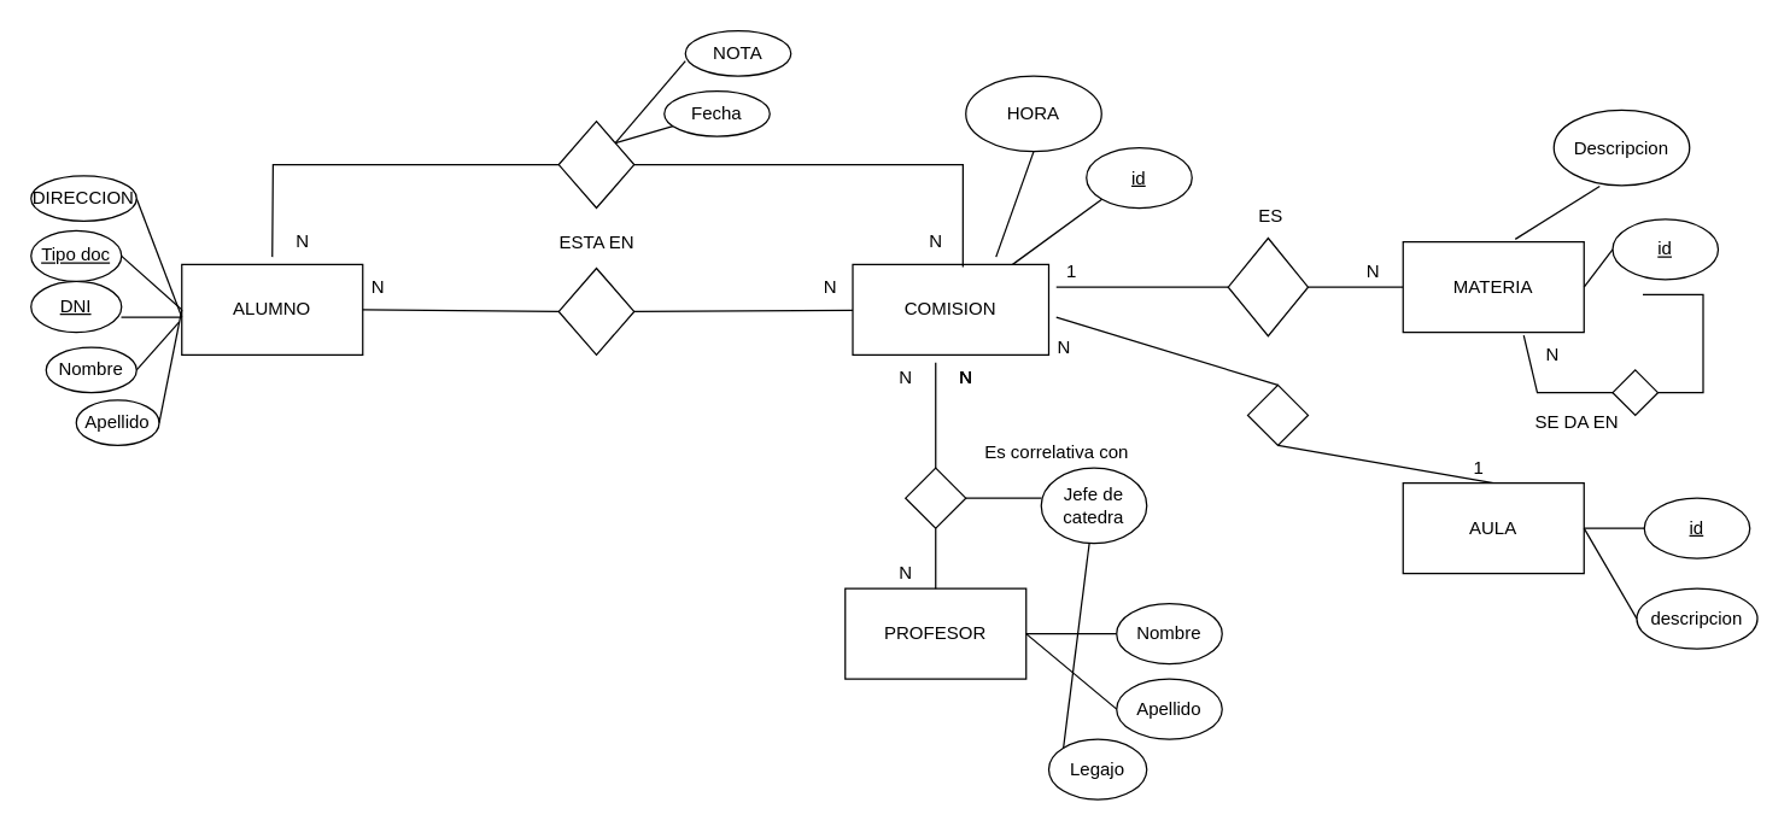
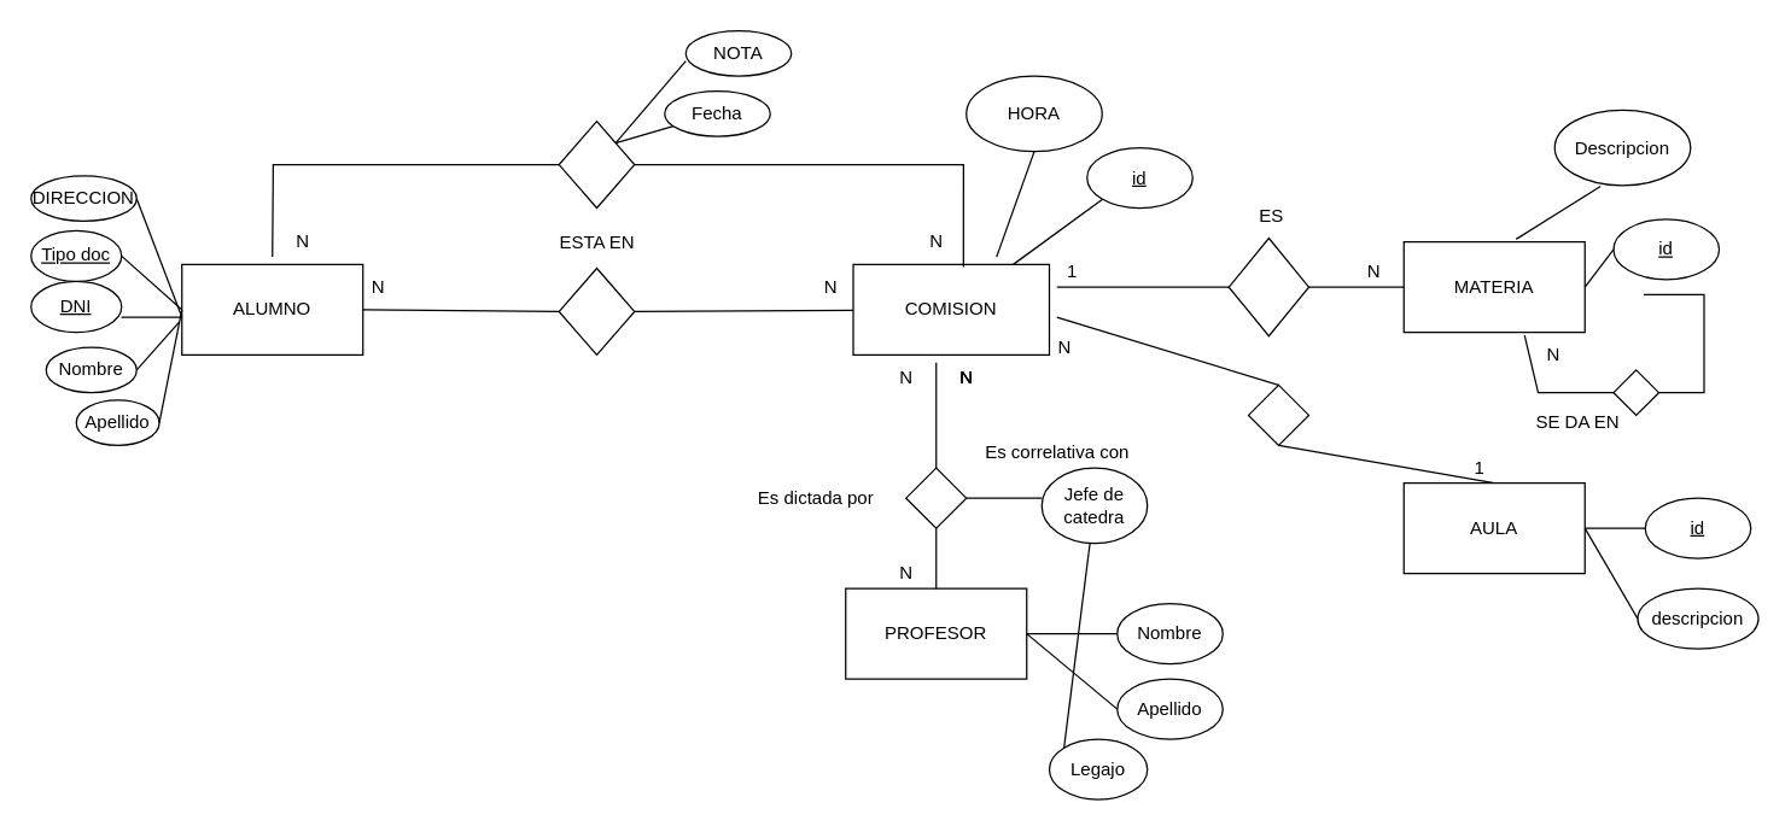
  <mxCell id="0" />
  <mxCell id="1" parent="0" />
  <mxCell id="2" value="COMISION" style="rounded=0;whiteSpace=wrap;html=1;" vertex="1" parent="1"><mxGeometry x="565" y="175" width="130" height="60" as="geometry" /></mxCell>
  <mxCell id="3" value="Es correlativa con" style="text;html=1;align=center;verticalAlign=middle;resizable=0;points=[];autosize=1;strokeColor=none;fillColor=none;" vertex="1" parent="1"><mxGeometry x="640" y="285" width="120" height="30" as="geometry" /></mxCell>
  <mxCell id="4" value="N" style="text;html=1;align=center;verticalAlign=middle;resizable=0;points=[];autosize=1;strokeColor=none;fillColor=none;" vertex="1" parent="1"><mxGeometry x="690" y="215" width="30" height="30" as="geometry" /></mxCell>
  <mxCell id="5" value="N" style="text;html=1;align=center;verticalAlign=middle;resizable=0;points=[];autosize=1;strokeColor=none;fillColor=none;" vertex="1" parent="1"><mxGeometry x="625" y="235" width="30" height="30" as="geometry" /></mxCell>
  <mxCell id="6" value="ALUMNO" style="rounded=0;whiteSpace=wrap;html=1;" vertex="1" parent="1"><mxGeometry x="120" y="175" width="120" height="60" as="geometry" /></mxCell>
  <mxCell id="7" value="PROFESOR" style="rounded=0;whiteSpace=wrap;html=1;" vertex="1" parent="1"><mxGeometry x="560" y="390" width="120" height="60" as="geometry" /></mxCell>
  <mxCell id="8" value="" style="rhombus;whiteSpace=wrap;html=1;" vertex="1" parent="1"><mxGeometry x="600" y="310" width="40" height="40" as="geometry" /></mxCell>
  <mxCell id="9" value="" style="endArrow=none;html=1;rounded=0;exitX=0.5;exitY=0;exitDx=0;exitDy=0;" edge="1" parent="1" source="8"><mxGeometry width="50" height="50" relative="1" as="geometry"><mxPoint x="570" y="290" as="sourcePoint" /><mxPoint x="620" y="240" as="targetPoint" /></mxGeometry></mxCell>
  <mxCell id="10" value="" style="endArrow=none;html=1;rounded=0;exitX=0.5;exitY=1;exitDx=0;exitDy=0;entryX=0.5;entryY=0;entryDx=0;entryDy=0;" edge="1" parent="1" source="8" target="7"><mxGeometry width="50" height="50" relative="1" as="geometry"><mxPoint x="615" y="390" as="sourcePoint" /><mxPoint x="665" y="340" as="targetPoint" /></mxGeometry></mxCell>
+ <mxCell id="11" value="Es dictada por" style="text;html=1;align=center;verticalAlign=middle;resizable=0;points=[];autosize=1;strokeColor=none;fillColor=none;" vertex="1" parent="1"><mxGeometry x="490" y="315" width="100" height="30" as="geometry" /></mxCell>
  <mxCell id="12" value="" style="rhombus;whiteSpace=wrap;html=1;" vertex="1" parent="1"><mxGeometry x="370" y="177.5" width="50" height="57.5" as="geometry" /></mxCell>
  <mxCell id="13" value="" style="endArrow=none;html=1;rounded=0;exitX=1;exitY=0.5;exitDx=0;exitDy=0;entryX=0;entryY=0.5;entryDx=0;entryDy=0;" edge="1" parent="1" source="6" target="12"><mxGeometry width="50" height="50" relative="1" as="geometry"><mxPoint x="590" y="360" as="sourcePoint" /><mxPoint x="640" y="310" as="targetPoint" /></mxGeometry></mxCell>
  <mxCell id="14" value="" style="endArrow=none;html=1;rounded=0;exitX=1;exitY=0.5;exitDx=0;exitDy=0;" edge="1" parent="1" source="12" target="2"><mxGeometry width="50" height="50" relative="1" as="geometry"><mxPoint x="590" y="360" as="sourcePoint" /><mxPoint x="640" y="310" as="targetPoint" /></mxGeometry></mxCell>
  <mxCell id="15" value="ESTA EN" style="text;html=1;align=center;verticalAlign=middle;resizable=0;points=[];autosize=1;strokeColor=none;fillColor=none;" vertex="1" parent="1"><mxGeometry x="360" y="146.25" width="70" height="30" as="geometry" /></mxCell>
  <mxCell id="16" value="N" style="text;html=1;align=center;verticalAlign=middle;resizable=0;points=[];autosize=1;strokeColor=none;fillColor=none;" vertex="1" parent="1"><mxGeometry x="235" y="175" width="30" height="30" as="geometry" /></mxCell>
  <mxCell id="17" value="N" style="text;html=1;align=center;verticalAlign=middle;resizable=0;points=[];autosize=1;strokeColor=none;fillColor=none;" vertex="1" parent="1"><mxGeometry x="535" y="175" width="30" height="30" as="geometry" /></mxCell>
  <mxCell id="18" value="N" style="text;html=1;align=center;verticalAlign=middle;resizable=0;points=[];autosize=1;strokeColor=none;fillColor=none;" vertex="1" parent="1"><mxGeometry x="585" y="235" width="30" height="30" as="geometry" /></mxCell>
  <mxCell id="19" value="N" style="text;html=1;align=center;verticalAlign=middle;resizable=0;points=[];autosize=1;strokeColor=none;fillColor=none;" vertex="1" parent="1"><mxGeometry x="585" y="365" width="30" height="30" as="geometry" /></mxCell>
  <mxCell id="20" style="edgeStyle=orthogonalEdgeStyle;rounded=0;orthogonalLoop=1;jettySize=auto;html=1;startArrow=none;startFill=0;strokeColor=default;endArrow=none;endFill=0;" edge="1" parent="1" source="22"><mxGeometry relative="1" as="geometry"><mxPoint x="180" y="170" as="targetPoint" /></mxGeometry></mxCell>
  <mxCell id="21" style="edgeStyle=orthogonalEdgeStyle;rounded=0;orthogonalLoop=1;jettySize=auto;html=1;strokeColor=default;endArrow=none;endFill=0;entryX=0.562;entryY=0.027;entryDx=0;entryDy=0;entryPerimeter=0;" edge="1" parent="1" source="22" target="2"><mxGeometry relative="1" as="geometry"><mxPoint x="630" y="180" as="targetPoint" /></mxGeometry></mxCell>
  <mxCell id="22" value="" style="rhombus;whiteSpace=wrap;html=1;" vertex="1" parent="1"><mxGeometry x="370" y="80" width="50" height="57.5" as="geometry" /></mxCell>
  <mxCell id="23" value="" style="endArrow=none;html=1;rounded=0;" edge="1" parent="1" source="24"><mxGeometry width="50" height="50" relative="1" as="geometry"><mxPoint x="870" y="190" as="sourcePoint" /><mxPoint x="700" y="190" as="targetPoint" /></mxGeometry></mxCell>
  <mxCell id="24" value="" style="rhombus;whiteSpace=wrap;html=1;" vertex="1" parent="1"><mxGeometry x="814" y="157.5" width="53" height="65" as="geometry" /></mxCell>
  <mxCell id="25" value="" style="endArrow=none;html=1;rounded=0;entryX=1;entryY=0.5;entryDx=0;entryDy=0;" edge="1" parent="1" target="24"><mxGeometry width="50" height="50" relative="1" as="geometry"><mxPoint x="930" y="190" as="sourcePoint" /><mxPoint x="650" y="310" as="targetPoint" /></mxGeometry></mxCell>
  <mxCell id="26" value="MATERIA" style="rounded=0;whiteSpace=wrap;html=1;" vertex="1" parent="1"><mxGeometry x="930" y="160" width="120" height="60" as="geometry" /></mxCell>
  <mxCell id="27" value="ES" style="text;html=1;align=center;verticalAlign=middle;resizable=0;points=[];autosize=1;strokeColor=none;fillColor=none;" vertex="1" parent="1"><mxGeometry x="822" y="127.5" width="40" height="30" as="geometry" /></mxCell>
  <mxCell id="28" value="Descripcion" style="ellipse;whiteSpace=wrap;html=1;" vertex="1" parent="1"><mxGeometry x="1030" y="72.5" width="90" height="50" as="geometry" /></mxCell>
  <mxCell id="29" value="" style="endArrow=none;html=1;rounded=0;entryX=0.338;entryY=1.012;entryDx=0;entryDy=0;entryPerimeter=0;exitX=0.62;exitY=-0.03;exitDx=0;exitDy=0;exitPerimeter=0;" edge="1" parent="1" source="26" target="28"><mxGeometry width="50" height="50" relative="1" as="geometry"><mxPoint x="600" y="360" as="sourcePoint" /><mxPoint x="650" y="310" as="targetPoint" /></mxGeometry></mxCell>
  <mxCell id="30" value="" style="endArrow=none;html=1;rounded=0;entryX=1;entryY=0.5;entryDx=0;entryDy=0;" edge="1" parent="1" target="8"><mxGeometry width="50" height="50" relative="1" as="geometry"><mxPoint x="690" y="330" as="sourcePoint" /><mxPoint x="650" y="310" as="targetPoint" /></mxGeometry></mxCell>
  <mxCell id="31" value="Jefe de catedra" style="ellipse;whiteSpace=wrap;html=1;" vertex="1" parent="1"><mxGeometry x="690" y="310" width="70" height="50" as="geometry" /></mxCell>
  <mxCell id="32" value="" style="endArrow=none;html=1;rounded=0;exitX=1;exitY=0;exitDx=0;exitDy=0;" edge="1" parent="1" source="22" target="33"><mxGeometry width="50" height="50" relative="1" as="geometry"><mxPoint x="404" y="100" as="sourcePoint" /><mxPoint x="470" y="70" as="targetPoint" /></mxGeometry></mxCell>
  <mxCell id="33" value="Fecha" style="ellipse;whiteSpace=wrap;html=1;" vertex="1" parent="1"><mxGeometry x="440" y="60" width="70" height="30" as="geometry" /></mxCell>
  <mxCell id="34" value="" style="endArrow=none;html=1;rounded=0;exitX=1;exitY=0;exitDx=0;exitDy=0;" edge="1" parent="1" source="22"><mxGeometry width="50" height="50" relative="1" as="geometry"><mxPoint x="404" y="90" as="sourcePoint" /><mxPoint x="454" y="40" as="targetPoint" /></mxGeometry></mxCell>
  <mxCell id="35" value="NOTA" style="ellipse;whiteSpace=wrap;html=1;" vertex="1" parent="1"><mxGeometry x="454" y="20" width="70" height="30" as="geometry" /></mxCell>
  <mxCell id="36" value="" style="endArrow=none;html=1;rounded=0;entryX=0.5;entryY=0;entryDx=0;entryDy=0;" edge="1" parent="1" target="37"><mxGeometry width="50" height="50" relative="1" as="geometry"><mxPoint x="700" y="210" as="sourcePoint" /><mxPoint x="650" y="210" as="targetPoint" /></mxGeometry></mxCell>
  <mxCell id="37" value="" style="rhombus;whiteSpace=wrap;html=1;" vertex="1" parent="1"><mxGeometry x="827" y="255" width="40" height="40" as="geometry" /></mxCell>
  <mxCell id="38" value="" style="endArrow=none;html=1;rounded=0;exitX=0.5;exitY=1;exitDx=0;exitDy=0;" edge="1" parent="1" source="37"><mxGeometry width="50" height="50" relative="1" as="geometry"><mxPoint x="1000" y="260" as="sourcePoint" /><mxPoint x="990" y="320" as="targetPoint" /></mxGeometry></mxCell>
  <mxCell id="39" value="AULA" style="rounded=0;whiteSpace=wrap;html=1;" vertex="1" parent="1"><mxGeometry x="930" y="320" width="120" height="60" as="geometry" /></mxCell>
  <mxCell id="40" value="SE DA EN" style="text;html=1;align=center;verticalAlign=middle;resizable=0;points=[];autosize=1;strokeColor=none;fillColor=none;" vertex="1" parent="1"><mxGeometry x="1005" y="265" width="80" height="30" as="geometry" /></mxCell>
  <mxCell id="41" value="Nombre" style="ellipse;whiteSpace=wrap;html=1;" vertex="1" parent="1"><mxGeometry x="30" y="230" width="60" height="30" as="geometry" /></mxCell>
  <mxCell id="42" value="Apellido" style="ellipse;whiteSpace=wrap;html=1;" vertex="1" parent="1"><mxGeometry x="50" y="265" width="55" height="30" as="geometry" /></mxCell>
  <mxCell id="43" value="DIRECCION" style="ellipse;whiteSpace=wrap;html=1;" vertex="1" parent="1"><mxGeometry x="20" y="116.25" width="70" height="30" as="geometry" /></mxCell>
  <mxCell id="44" value="&lt;u&gt;DNI&lt;/u&gt;" style="ellipse;whiteSpace=wrap;html=1;" vertex="1" parent="1"><mxGeometry x="20" y="186.25" width="60" height="33.75" as="geometry" /></mxCell>
  <mxCell id="45" value="" style="endArrow=none;html=1;rounded=0;exitX=1;exitY=0.5;exitDx=0;exitDy=0;entryX=0;entryY=0.5;entryDx=0;entryDy=0;" edge="1" parent="1" source="42" target="6"><mxGeometry width="50" height="50" relative="1" as="geometry"><mxPoint x="360" y="260" as="sourcePoint" /><mxPoint x="410" y="210" as="targetPoint" /></mxGeometry></mxCell>
  <mxCell id="46" value="" style="endArrow=none;html=1;rounded=0;exitX=1;exitY=0.5;exitDx=0;exitDy=0;entryX=-0.015;entryY=0.637;entryDx=0;entryDy=0;entryPerimeter=0;" edge="1" parent="1" source="41" target="6"><mxGeometry width="50" height="50" relative="1" as="geometry"><mxPoint x="360" y="260" as="sourcePoint" /><mxPoint x="410" y="210" as="targetPoint" /></mxGeometry></mxCell>
  <mxCell id="47" value="" style="endArrow=none;html=1;rounded=0;exitX=0.997;exitY=0.704;exitDx=0;exitDy=0;exitPerimeter=0;" edge="1" parent="1" source="44"><mxGeometry width="50" height="50" relative="1" as="geometry"><mxPoint x="360" y="260" as="sourcePoint" /><mxPoint x="120" y="210" as="targetPoint" /></mxGeometry></mxCell>
  <mxCell id="48" value="" style="endArrow=none;html=1;rounded=0;exitX=1;exitY=0.5;exitDx=0;exitDy=0;" edge="1" parent="1" source="43"><mxGeometry width="50" height="50" relative="1" as="geometry"><mxPoint x="360" y="260" as="sourcePoint" /><mxPoint x="120" y="210" as="targetPoint" /></mxGeometry></mxCell>
  <mxCell id="49" value="1" style="text;html=1;align=center;verticalAlign=middle;resizable=0;points=[];autosize=1;strokeColor=none;fillColor=none;" vertex="1" parent="1"><mxGeometry x="695" y="165" width="30" height="30" as="geometry" /></mxCell>
  <mxCell id="50" value="N" style="text;html=1;align=center;verticalAlign=middle;resizable=0;points=[];autosize=1;strokeColor=none;fillColor=none;" vertex="1" parent="1"><mxGeometry x="895" y="165" width="30" height="30" as="geometry" /></mxCell>
  <mxCell id="51" value="&lt;u&gt;Tipo doc&lt;/u&gt;" style="ellipse;whiteSpace=wrap;html=1;" vertex="1" parent="1"><mxGeometry x="20" y="152.5" width="60" height="33.75" as="geometry" /></mxCell>
  <mxCell id="52" value="" style="endArrow=none;html=1;rounded=0;exitX=1;exitY=0.5;exitDx=0;exitDy=0;entryX=0;entryY=0.5;entryDx=0;entryDy=0;" edge="1" parent="1" source="51" target="6"><mxGeometry width="50" height="50" relative="1" as="geometry"><mxPoint x="360" y="260" as="sourcePoint" /><mxPoint x="410" y="210" as="targetPoint" /></mxGeometry></mxCell>
  <mxCell id="53" value="N" style="text;html=1;align=center;verticalAlign=middle;resizable=0;points=[];autosize=1;strokeColor=none;fillColor=none;" vertex="1" parent="1"><mxGeometry x="185" y="145" width="30" height="30" as="geometry" /></mxCell>
  <mxCell id="54" value="N" style="text;html=1;align=center;verticalAlign=middle;resizable=0;points=[];autosize=1;strokeColor=none;fillColor=none;" vertex="1" parent="1"><mxGeometry x="605" y="145" width="30" height="30" as="geometry" /></mxCell>
  <mxCell id="55" value="1" style="text;html=1;align=center;verticalAlign=middle;resizable=0;points=[];autosize=1;strokeColor=none;fillColor=none;" vertex="1" parent="1"><mxGeometry x="965" y="295" width="30" height="30" as="geometry" /></mxCell>
  <mxCell id="56" value="&lt;u&gt;id&lt;/u&gt;" style="ellipse;whiteSpace=wrap;html=1;" vertex="1" parent="1"><mxGeometry x="1069" y="145" width="70" height="40" as="geometry" /></mxCell>
  <mxCell id="57" value="" style="endArrow=none;html=1;rounded=0;entryX=0;entryY=0.5;entryDx=0;entryDy=0;exitX=1;exitY=0.5;exitDx=0;exitDy=0;" edge="1" parent="1" source="26" target="56"><mxGeometry width="50" height="50" relative="1" as="geometry"><mxPoint x="960" y="260" as="sourcePoint" /><mxPoint x="1010" y="210" as="targetPoint" /></mxGeometry></mxCell>
  <mxCell id="58" value="descripcion" style="ellipse;whiteSpace=wrap;html=1;" vertex="1" parent="1"><mxGeometry x="1085" y="390" width="80" height="40" as="geometry" /></mxCell>
  <mxCell id="59" value="&lt;u&gt;id&lt;/u&gt;" style="ellipse;whiteSpace=wrap;html=1;" vertex="1" parent="1"><mxGeometry x="1090" y="330" width="70" height="40" as="geometry" /></mxCell>
  <mxCell id="60" value="" style="endArrow=none;html=1;rounded=0;entryX=0;entryY=0.5;entryDx=0;entryDy=0;exitX=1;exitY=0.5;exitDx=0;exitDy=0;" edge="1" parent="1" source="39" target="58"><mxGeometry width="50" height="50" relative="1" as="geometry"><mxPoint x="1060" y="360" as="sourcePoint" /><mxPoint x="1010" y="210" as="targetPoint" /></mxGeometry></mxCell>
  <mxCell id="61" value="" style="endArrow=none;html=1;rounded=0;entryX=0;entryY=0.5;entryDx=0;entryDy=0;exitX=1;exitY=0.5;exitDx=0;exitDy=0;" edge="1" parent="1" source="39" target="59"><mxGeometry width="50" height="50" relative="1" as="geometry"><mxPoint x="960" y="260" as="sourcePoint" /><mxPoint x="1010" y="210" as="targetPoint" /></mxGeometry></mxCell>
  <mxCell id="62" value="" style="endArrow=none;html=1;rounded=0;exitX=1;exitY=0.5;exitDx=0;exitDy=0;" edge="1" parent="1" source="7"><mxGeometry width="50" height="50" relative="1" as="geometry"><mxPoint x="720" y="460" as="sourcePoint" /><mxPoint x="740" y="420" as="targetPoint" /></mxGeometry></mxCell>
  <mxCell id="63" value="Nombre" style="ellipse;whiteSpace=wrap;html=1;" vertex="1" parent="1"><mxGeometry x="740" y="400" width="70" height="40" as="geometry" /></mxCell>
  <mxCell id="64" value="Apellido" style="ellipse;whiteSpace=wrap;html=1;" vertex="1" parent="1"><mxGeometry x="740" y="450" width="70" height="40" as="geometry" /></mxCell>
  <mxCell id="65" value="Legajo" style="ellipse;whiteSpace=wrap;html=1;" vertex="1" parent="1"><mxGeometry x="695" y="490" width="65" height="40" as="geometry" /></mxCell>
  <mxCell id="66" value="" style="endArrow=none;html=1;rounded=0;entryX=0;entryY=0.5;entryDx=0;entryDy=0;" edge="1" parent="1" target="64"><mxGeometry width="50" height="50" relative="1" as="geometry"><mxPoint x="680" y="420" as="sourcePoint" /><mxPoint x="640" y="180" as="targetPoint" /></mxGeometry></mxCell>
  <mxCell id="67" value="" style="endArrow=none;html=1;rounded=0;exitX=0;exitY=0;exitDx=0;exitDy=0;" edge="1" parent="1" source="65" target="31"><mxGeometry width="50" height="50" relative="1" as="geometry"><mxPoint x="590" y="230" as="sourcePoint" /><mxPoint x="640" y="180" as="targetPoint" /></mxGeometry></mxCell>
  <mxCell id="68" value="HORA" style="ellipse;whiteSpace=wrap;html=1;" vertex="1" parent="1"><mxGeometry x="640" width="90" height="50" as="geometry" y="50" /></mxCell>
  <mxCell id="69" value="&lt;u&gt;id&lt;/u&gt;" style="ellipse;whiteSpace=wrap;html=1;" vertex="1" parent="1"><mxGeometry x="720" y="97.5" width="70" height="40" as="geometry" /></mxCell>
  <mxCell id="70" value="N" style="text;html=1;align=center;verticalAlign=middle;resizable=0;points=[];autosize=1;strokeColor=none;fillColor=none;" vertex="1" parent="1"><mxGeometry x="625" y="235" width="30" height="30" as="geometry" /></mxCell>
  <mxCell id="71" value="N" style="text;html=1;align=center;verticalAlign=middle;resizable=0;points=[];autosize=1;strokeColor=none;fillColor=none;" vertex="1" parent="1"><mxGeometry x="625" y="235" width="30" height="30" as="geometry" /></mxCell>
  <mxCell id="72" value="" style="endArrow=none;html=1;rounded=0;entryX=1;entryY=0.5;entryDx=0;entryDy=0;" edge="1" parent="1"><mxGeometry width="50" height="50" relative="1" as="geometry"><mxPoint x="1089" y="195" as="sourcePoint" /><mxPoint x="1099" y="260" as="targetPoint" /><Array as="points"><mxPoint x="1129" y="195" /><mxPoint x="1129" y="260" /></Array></mxGeometry></mxCell>
  <mxCell id="73" value="" style="rhombus;whiteSpace=wrap;html=1;" vertex="1" parent="1"><mxGeometry x="1069" y="245" width="30" height="30" as="geometry" /></mxCell>
  <mxCell id="74" value="N" style="text;html=1;align=center;verticalAlign=middle;resizable=0;points=[];autosize=1;strokeColor=none;fillColor=none;" vertex="1" parent="1"><mxGeometry x="1014" y="220" width="30" height="30" as="geometry" /></mxCell>
  <mxCell id="75" value="" style="endArrow=none;html=1;rounded=0;entryX=0;entryY=0.5;entryDx=0;entryDy=0;exitX=0.434;exitY=1.037;exitDx=0;exitDy=0;exitPerimeter=0;" edge="1" parent="1" target="73"><mxGeometry width="50" height="50" relative="1" as="geometry"><mxPoint x="1010" y="222" as="sourcePoint" /><mxPoint x="1069" y="255" as="targetPoint" /><Array as="points"><mxPoint x="1019" y="260" /></Array></mxGeometry></mxCell>
  <mxCell id="76" value="" style="endArrow=none;html=1;rounded=0;entryX=0.5;entryY=1;entryDx=0;entryDy=0;" edge="1" parent="1" target="68"><mxGeometry width="50" height="50" relative="1" as="geometry"><mxPoint x="660" y="170" as="sourcePoint" /><mxPoint x="640" y="320" as="targetPoint" /></mxGeometry></mxCell>
  <mxCell id="77" value="" style="endArrow=none;html=1;rounded=0;entryX=0;entryY=1;entryDx=0;entryDy=0;" edge="1" parent="1" source="2" target="69"><mxGeometry width="50" height="50" relative="1" as="geometry"><mxPoint x="590" y="370" as="sourcePoint" /><mxPoint x="640" y="320" as="targetPoint" /></mxGeometry></mxCell>
